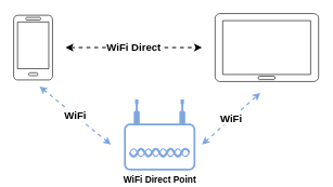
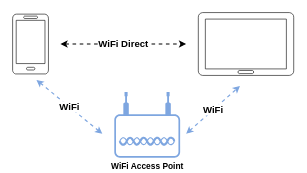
  <mxCell id="0" />
  <mxCell id="1" parent="0" />
  <mxCell id="2" value="" style="verticalLabelPosition=bottom;html=1;verticalAlign=top;align=center;shape=mxgraph.azure.mobile;pointerEvents=1;" vertex="1" parent="1"><mxGeometry x="20" y="23" width="60" height="100" as="geometry" /></mxCell>
  <mxCell id="3" value="&lt;b style=&quot;font-size: 16px;&quot;&gt;WiFi Direct&lt;br&gt;&lt;/b&gt;" style="endArrow=classic;startArrow=classic;html=1;rounded=0;dashed=1;strokeWidth=2;" edge="1" parent="1"><mxGeometry width="50" height="50" relative="1" as="geometry"><mxPoint x="100" y="73" as="sourcePoint" /><mxPoint x="310" y="73" as="targetPoint" /></mxGeometry></mxCell>
  <mxCell id="4" value="" style="verticalLabelPosition=bottom;html=1;verticalAlign=top;align=center;shape=mxgraph.azure.tablet;pointerEvents=1;" vertex="1" parent="1"><mxGeometry x="330" y="20.5" width="160" height="105" as="geometry" /></mxCell>
- <mxCell id="5" value="&lt;font style=&quot;font-size: 14px;&quot;&gt;&lt;b&gt;WiFi Direct Point&lt;/b&gt;&lt;/font&gt;" style="points=[[0.03,0.36,0],[0.18,0,0],[0.5,0.34,0],[0.82,0,0],[0.97,0.36,0],[1,0.67,0],[0.975,0.975,0],[0.5,1,0],[0.025,0.975,0],[0,0.67,0]];verticalLabelPosition=bottom;sketch=0;html=1;verticalAlign=top;aspect=fixed;align=center;pointerEvents=1;shape=mxgraph.cisco19.wireless_access_point;fillColor=#7EA6E0;strokeColor=none;strokeWidth=1;" vertex="1" parent="1"><mxGeometry x="190" y="153" width="110" height="110" as="geometry" /></mxCell>
+ <mxCell id="5" value="&lt;font style=&quot;font-size: 14px;&quot;&gt;&lt;b&gt;WiFi Access Point&lt;/b&gt;&lt;/font&gt;" style="points=[[0.03,0.36,0],[0.18,0,0],[0.5,0.34,0],[0.82,0,0],[0.97,0.36,0],[1,0.67,0],[0.975,0.975,0],[0.5,1,0],[0.025,0.975,0],[0,0.67,0]];verticalLabelPosition=bottom;sketch=0;html=1;verticalAlign=top;aspect=fixed;align=center;pointerEvents=1;shape=mxgraph.cisco19.wireless_access_point;fillColor=#7EA6E0;strokeColor=none;strokeWidth=1;" vertex="1" parent="1"><mxGeometry x="190" y="153" width="110" height="110" as="geometry" /></mxCell>
  <mxCell id="6" value="&lt;font size=&quot;1&quot;&gt;&lt;b style=&quot;font-size: 16px;&quot;&gt;WiFi&lt;/b&gt;&lt;/font&gt;" style="endArrow=classic;startArrow=classic;html=1;rounded=0;dashed=1;strokeWidth=2;strokeColor=#7EA6E0;" edge="1" parent="1"><mxGeometry width="50" height="50" relative="1" as="geometry"><mxPoint x="60" y="133" as="sourcePoint" /><mxPoint x="170" y="223" as="targetPoint" /></mxGeometry></mxCell>
  <mxCell id="7" value="&lt;font size=&quot;1&quot;&gt;&lt;b style=&quot;font-size: 16px;&quot;&gt;WiFi&lt;/b&gt;&lt;/font&gt;" style="endArrow=classic;startArrow=classic;html=1;rounded=0;dashed=1;strokeWidth=2;strokeColor=#7EA6E0;" edge="1" parent="1"><mxGeometry width="50" height="50" relative="1" as="geometry"><mxPoint x="310" y="223" as="sourcePoint" /><mxPoint x="400" y="143" as="targetPoint" /></mxGeometry></mxCell>
